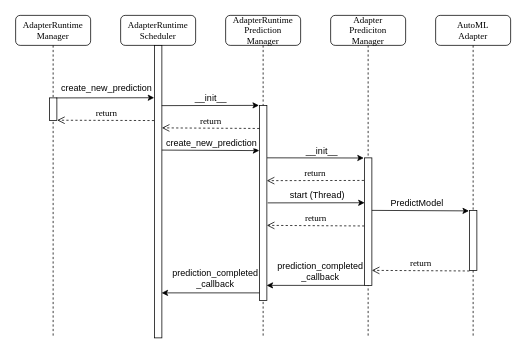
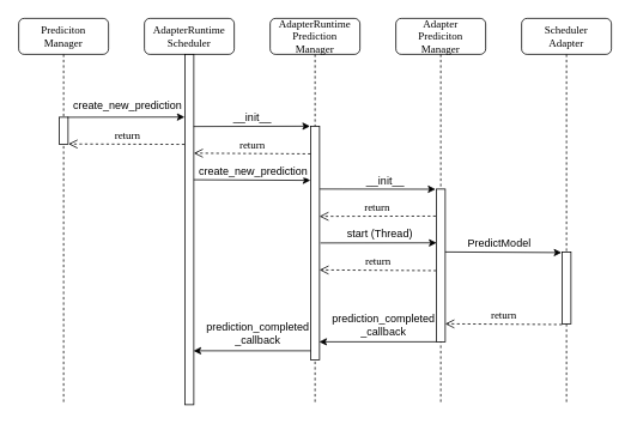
  <mxCell id="0" />
  <mxCell id="1" parent="0" />
  <mxCell id="2" value="AdapterRuntime&lt;br&gt;Scheduler" style="shape=umlLifeline;perimeter=lifelinePerimeter;whiteSpace=wrap;html=1;container=1;collapsible=0;recursiveResize=0;outlineConnect=0;rounded=1;shadow=0;comic=0;labelBackgroundColor=none;strokeWidth=1;fontFamily=Verdana;fontSize=12;align=center;" vertex="1" parent="1"><mxGeometry x="160" y="20" width="100" height="430" as="geometry" /></mxCell>
  <mxCell id="3" value="" style="html=1;points=[];perimeter=orthogonalPerimeter;rounded=0;shadow=0;comic=0;labelBackgroundColor=none;strokeWidth=1;fontFamily=Verdana;fontSize=12;align=center;" vertex="1" parent="2"><mxGeometry x="45" y="40" width="10" height="390" as="geometry" /></mxCell>
  <mxCell id="4" value="AdapterRuntime&lt;br&gt;Prediction&lt;br&gt;Manager" style="shape=umlLifeline;perimeter=lifelinePerimeter;whiteSpace=wrap;html=1;container=1;collapsible=0;recursiveResize=0;outlineConnect=0;rounded=1;shadow=0;comic=0;labelBackgroundColor=none;strokeWidth=1;fontFamily=Verdana;fontSize=12;align=center;" vertex="1" parent="1"><mxGeometry x="300" y="20" width="100" height="430" as="geometry" /></mxCell>
  <mxCell id="5" value="" style="html=1;points=[];perimeter=orthogonalPerimeter;rounded=0;shadow=0;comic=0;labelBackgroundColor=none;strokeWidth=1;fontFamily=Verdana;fontSize=12;align=center;" vertex="1" parent="4"><mxGeometry x="45" y="120" width="10" height="260" as="geometry" /></mxCell>
  <mxCell id="6" value="return" style="html=1;verticalAlign=bottom;endArrow=open;dashed=1;endSize=8;exitX=-0.04;exitY=0.967;labelBackgroundColor=none;fontFamily=Verdana;fontSize=12;exitDx=0;exitDy=0;exitPerimeter=0;entryX=0.96;entryY=0.403;entryDx=0;entryDy=0;entryPerimeter=0;" edge="1" parent="4"><mxGeometry relative="1" as="geometry"><mxPoint x="-85" y="150" as="targetPoint" /><mxPoint x="45" y="150.8" as="sourcePoint" /></mxGeometry></mxCell>
  <mxCell id="7" value="return" style="html=1;verticalAlign=bottom;endArrow=open;dashed=1;endSize=8;exitX=-0.04;exitY=0.967;labelBackgroundColor=none;fontFamily=Verdana;fontSize=12;exitDx=0;exitDy=0;exitPerimeter=0;entryX=0.96;entryY=0.403;entryDx=0;entryDy=0;entryPerimeter=0;" edge="1" parent="4"><mxGeometry relative="1" as="geometry"><mxPoint x="55.0" y="280.0" as="targetPoint" /><mxPoint x="185.0" y="280.8" as="sourcePoint" /></mxGeometry></mxCell>
- <mxCell id="8" value="AdapterRuntime&lt;br&gt;Manager" style="shape=umlLifeline;perimeter=lifelinePerimeter;whiteSpace=wrap;html=1;container=1;collapsible=0;recursiveResize=0;outlineConnect=0;rounded=1;shadow=0;comic=0;labelBackgroundColor=none;strokeWidth=1;fontFamily=Verdana;fontSize=12;align=center;" vertex="1" parent="1"><mxGeometry x="20" y="20" width="100" height="430" as="geometry" /></mxCell>
+ <mxCell id="8" value="Prediciton&lt;br&gt;Manager" style="shape=umlLifeline;perimeter=lifelinePerimeter;whiteSpace=wrap;html=1;container=1;collapsible=0;recursiveResize=0;outlineConnect=0;rounded=1;shadow=0;comic=0;labelBackgroundColor=none;strokeWidth=1;fontFamily=Verdana;fontSize=12;align=center;" vertex="1" parent="1"><mxGeometry x="20" y="20" width="100" height="430" as="geometry" /></mxCell>
  <mxCell id="9" value="" style="html=1;points=[];perimeter=orthogonalPerimeter;rounded=0;shadow=0;comic=0;labelBackgroundColor=none;strokeWidth=1;fontFamily=Verdana;fontSize=12;align=center;" vertex="1" parent="8"><mxGeometry x="45" y="110" width="10" height="30" as="geometry" /></mxCell>
  <mxCell id="10" value="" style="endArrow=classic;html=1;rounded=0;exitX=0.927;exitY=0.002;exitDx=0;exitDy=0;exitPerimeter=0;entryX=-0.024;entryY=0.179;entryDx=0;entryDy=0;entryPerimeter=0;" edge="1" parent="1" source="9" target="3"><mxGeometry width="50" height="50" relative="1" as="geometry"><mxPoint x="80" y="110" as="sourcePoint" /><mxPoint x="200" y="88" as="targetPoint" /></mxGeometry></mxCell>
  <mxCell id="11" value="&lt;font style=&quot;font-size: 12px;&quot;&gt;create_new_prediction&lt;/font&gt;" style="edgeLabel;html=1;align=center;verticalAlign=middle;resizable=0;points=[];" vertex="1" connectable="0" parent="10"><mxGeometry x="-0.466" y="-1" relative="1" as="geometry"><mxPoint x="31" y="-14" as="offset" /></mxGeometry></mxCell>
  <mxCell id="12" value="Adapter&lt;br&gt;Prediciton&lt;br&gt;Manager" style="shape=umlLifeline;perimeter=lifelinePerimeter;whiteSpace=wrap;html=1;container=1;collapsible=0;recursiveResize=0;outlineConnect=0;rounded=1;shadow=0;comic=0;labelBackgroundColor=none;strokeWidth=1;fontFamily=Verdana;fontSize=12;align=center;" vertex="1" parent="1"><mxGeometry x="440" y="20" width="100" height="430" as="geometry" /></mxCell>
  <mxCell id="13" value="" style="html=1;points=[];perimeter=orthogonalPerimeter;rounded=0;shadow=0;comic=0;labelBackgroundColor=none;strokeWidth=1;fontFamily=Verdana;fontSize=12;align=center;" vertex="1" parent="12"><mxGeometry x="45" y="190" width="10" height="170" as="geometry" /></mxCell>
  <mxCell id="14" value="" style="endArrow=classic;html=1;rounded=0;fontSize=12;entryX=-0.056;entryY=0;entryDx=0;entryDy=0;entryPerimeter=0;exitX=0.98;exitY=0.206;exitDx=0;exitDy=0;exitPerimeter=0;" edge="1" parent="1" source="3" target="5"><mxGeometry width="50" height="50" relative="1" as="geometry"><mxPoint x="260" y="170" as="sourcePoint" /><mxPoint x="310" y="120" as="targetPoint" /></mxGeometry></mxCell>
  <mxCell id="15" value="__init__" style="edgeLabel;html=1;align=center;verticalAlign=middle;resizable=0;points=[];fontSize=12;" vertex="1" connectable="0" parent="14"><mxGeometry x="-0.148" relative="1" as="geometry"><mxPoint x="10" y="-10" as="offset" /></mxGeometry></mxCell>
  <mxCell id="16" value="" style="endArrow=classic;html=1;rounded=0;fontSize=12;entryX=-0.083;entryY=0.001;entryDx=0;entryDy=0;entryPerimeter=0;exitX=1.025;exitY=0.269;exitDx=0;exitDy=0;exitPerimeter=0;" edge="1" parent="1" source="5" target="13"><mxGeometry width="50" height="50" relative="1" as="geometry"><mxPoint x="360" y="250" as="sourcePoint" /><mxPoint x="1048.74" y="250.04" as="targetPoint" /></mxGeometry></mxCell>
  <mxCell id="17" value="__init__" style="edgeLabel;html=1;align=center;verticalAlign=middle;resizable=0;points=[];fontSize=12;" vertex="1" connectable="0" parent="16"><mxGeometry x="-0.053" y="2" relative="1" as="geometry"><mxPoint x="11" y="-8" as="offset" /></mxGeometry></mxCell>
- <mxCell id="18" value="AutoML&lt;br&gt;Adapter" style="shape=umlLifeline;perimeter=lifelinePerimeter;whiteSpace=wrap;html=1;container=1;collapsible=0;recursiveResize=0;outlineConnect=0;rounded=1;shadow=0;comic=0;labelBackgroundColor=none;strokeWidth=1;fontFamily=Verdana;fontSize=12;align=center;" vertex="1" parent="1"><mxGeometry x="580" y="20" width="100" height="430" as="geometry" /></mxCell>
+ <mxCell id="18" value="Scheduler&lt;br&gt;Adapter" style="shape=umlLifeline;perimeter=lifelinePerimeter;whiteSpace=wrap;html=1;container=1;collapsible=0;recursiveResize=0;outlineConnect=0;rounded=1;shadow=0;comic=0;labelBackgroundColor=none;strokeWidth=1;fontFamily=Verdana;fontSize=12;align=center;" vertex="1" parent="1"><mxGeometry x="580" y="20" width="100" height="430" as="geometry" /></mxCell>
  <mxCell id="19" value="" style="html=1;points=[];perimeter=orthogonalPerimeter;rounded=0;shadow=0;comic=0;labelBackgroundColor=none;strokeWidth=1;fontFamily=Verdana;fontSize=12;align=center;" vertex="1" parent="18"><mxGeometry x="45" y="260" width="10" height="80" as="geometry" /></mxCell>
  <mxCell id="20" value="" style="endArrow=classic;html=1;rounded=0;fontSize=12;entryX=-0.012;entryY=0.232;entryDx=0;entryDy=0;entryPerimeter=0;exitX=1.002;exitY=0.358;exitDx=0;exitDy=0;exitPerimeter=0;" edge="1" parent="1" source="3" target="5"><mxGeometry width="50" height="50" relative="1" as="geometry"><mxPoint x="220" y="180" as="sourcePoint" /><mxPoint x="345" y="241.52" as="targetPoint" /></mxGeometry></mxCell>
  <mxCell id="21" value="create_new_prediction" style="edgeLabel;html=1;align=center;verticalAlign=middle;resizable=0;points=[];fontSize=12;" vertex="1" connectable="0" parent="20"><mxGeometry x="-0.148" relative="1" as="geometry"><mxPoint x="10" y="-10" as="offset" /></mxGeometry></mxCell>
  <mxCell id="22" value="return" style="html=1;verticalAlign=bottom;endArrow=open;dashed=1;endSize=8;exitX=-0.055;exitY=0.177;labelBackgroundColor=none;fontFamily=Verdana;fontSize=12;exitDx=0;exitDy=0;exitPerimeter=0;entryX=0.992;entryY=0.386;entryDx=0;entryDy=0;entryPerimeter=0;" edge="1" parent="1" source="13" target="5"><mxGeometry relative="1" as="geometry"><mxPoint x="360" y="309" as="targetPoint" /><mxPoint x="625" y="220.8" as="sourcePoint" /></mxGeometry></mxCell>
  <mxCell id="23" value="" style="endArrow=classic;html=1;rounded=0;fontSize=12;entryX=0.033;entryY=0.352;entryDx=0;entryDy=0;entryPerimeter=0;exitX=1.107;exitY=0.5;exitDx=0;exitDy=0;exitPerimeter=0;" edge="1" parent="1" source="5" target="13"><mxGeometry width="50" height="50" relative="1" as="geometry"><mxPoint x="360" y="340" as="sourcePoint" /><mxPoint x="1186.23" y="342.79" as="targetPoint" /><Array as="points" /></mxGeometry></mxCell>
  <mxCell id="24" value="start (Thread)" style="edgeLabel;html=1;align=center;verticalAlign=middle;resizable=0;points=[];fontSize=12;" vertex="1" connectable="0" parent="23"><mxGeometry x="-0.148" relative="1" as="geometry"><mxPoint x="10" y="-10" as="offset" /></mxGeometry></mxCell>
  <mxCell id="25" value="return" style="html=1;verticalAlign=bottom;endArrow=open;dashed=1;endSize=8;labelBackgroundColor=none;fontFamily=Verdana;fontSize=12;entryX=1.039;entryY=0.993;entryDx=0;entryDy=0;entryPerimeter=0;exitX=-0.036;exitY=0.257;exitDx=0;exitDy=0;exitPerimeter=0;" edge="1" parent="1" source="3" target="9"><mxGeometry x="-0.004" relative="1" as="geometry"><mxPoint x="75" y="200" as="targetPoint" /><mxPoint x="205" y="200.8" as="sourcePoint" /><mxPoint as="offset" /></mxGeometry></mxCell>
  <mxCell id="26" value="return" style="html=1;verticalAlign=bottom;endArrow=open;dashed=1;endSize=8;exitX=-0.04;exitY=0.967;labelBackgroundColor=none;fontFamily=Verdana;fontSize=12;exitDx=0;exitDy=0;exitPerimeter=0;entryX=0.96;entryY=0.403;entryDx=0;entryDy=0;entryPerimeter=0;" edge="1" parent="1"><mxGeometry relative="1" as="geometry"><mxPoint x="495" y="360" as="targetPoint" /><mxPoint x="625" y="360.8" as="sourcePoint" /></mxGeometry></mxCell>
  <mxCell id="27" value="" style="endArrow=classic;html=1;rounded=0;fontSize=12;entryX=-0.056;entryY=0.004;entryDx=0;entryDy=0;entryPerimeter=0;exitX=0.999;exitY=0.222;exitDx=0;exitDy=0;exitPerimeter=0;" edge="1" parent="1"><mxGeometry width="50" height="50" relative="1" as="geometry"><mxPoint x="495" y="280" as="sourcePoint" /><mxPoint x="624.45" y="280.68" as="targetPoint" /></mxGeometry></mxCell>
  <mxCell id="28" value="PredictModel" style="edgeLabel;html=1;align=center;verticalAlign=middle;resizable=0;points=[];fontSize=12;" vertex="1" connectable="0" parent="27"><mxGeometry x="-0.148" relative="1" as="geometry"><mxPoint x="5" y="-10" as="offset" /></mxGeometry></mxCell>
  <mxCell id="29" value="" style="endArrow=classic;html=1;rounded=0;fontSize=12;exitX=0.035;exitY=0.542;exitDx=0;exitDy=0;exitPerimeter=0;" edge="1" parent="1"><mxGeometry width="50" height="50" relative="1" as="geometry"><mxPoint x="485" y="380" as="sourcePoint" /><mxPoint x="354.65" y="380" as="targetPoint" /></mxGeometry></mxCell>
  <mxCell id="30" value="prediction_completed&lt;br&gt;_callback" style="edgeLabel;html=1;align=center;verticalAlign=middle;resizable=0;points=[];fontSize=12;" vertex="1" connectable="0" parent="29"><mxGeometry x="0.249" y="-1" relative="1" as="geometry"><mxPoint x="21" y="-19" as="offset" /></mxGeometry></mxCell>
  <mxCell id="31" value="" style="endArrow=classic;html=1;rounded=0;fontSize=12;exitX=0.035;exitY=0.542;exitDx=0;exitDy=0;exitPerimeter=0;" edge="1" parent="1"><mxGeometry width="50" height="50" relative="1" as="geometry"><mxPoint x="345" y="390" as="sourcePoint" /><mxPoint x="214.65" y="390" as="targetPoint" /></mxGeometry></mxCell>
  <mxCell id="32" value="prediction_completed&lt;br&gt;_callback" style="edgeLabel;html=1;align=center;verticalAlign=middle;resizable=0;points=[];fontSize=12;" vertex="1" connectable="0" parent="31"><mxGeometry x="0.249" y="-1" relative="1" as="geometry"><mxPoint x="21" y="-19" as="offset" /></mxGeometry></mxCell>
